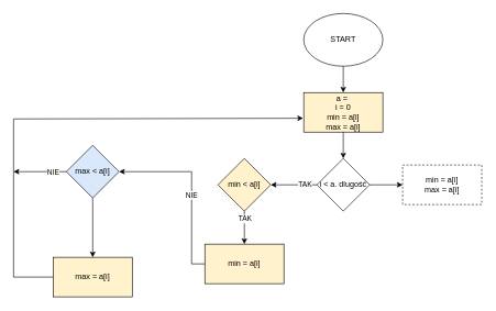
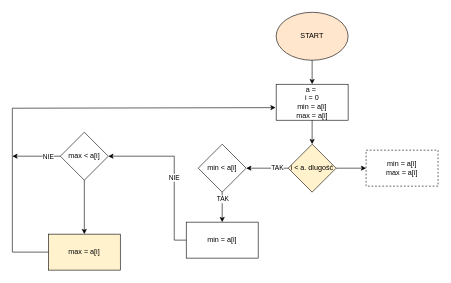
  <mxCell id="0" />
  <mxCell id="1" parent="0" />
- <mxCell id="2" value="START" style="ellipse;whiteSpace=wrap;html=1;" vertex="1" parent="1"><mxGeometry x="460" y="20" width="120" height="80" as="geometry" /></mxCell>
+ <mxCell id="2" value="START" style="ellipse;whiteSpace=wrap;html=1;fillColor=#ffe6cc;" vertex="1" parent="1"><mxGeometry x="460" y="20" width="120" height="80" as="geometry" /></mxCell>
  <mxCell id="3" value="" style="endArrow=classic;html=1;rounded=0;" edge="1" parent="1" target="4"><mxGeometry width="50" height="50" relative="1" as="geometry"><mxPoint x="520" y="100" as="sourcePoint" /><mxPoint x="520" y="170" as="targetPoint" /></mxGeometry></mxCell>
- <mxCell id="4" value="a =&amp;nbsp;&lt;br&gt;i = 0&lt;br&gt;min = a[i]&lt;br&gt;max = a[i]" style="rounded=0;whiteSpace=wrap;html=1;fillColor=#fff2cc;" vertex="1" parent="1"><mxGeometry x="460" y="140" width="120" height="60" as="geometry" /></mxCell>
+ <mxCell id="4" value="a =&amp;nbsp;&lt;br&gt;i = 0&lt;br&gt;min = a[i]&lt;br&gt;max = a[i]" style="rounded=0;whiteSpace=wrap;html=1;" vertex="1" parent="1"><mxGeometry x="460" y="140" width="120" height="60" as="geometry" /></mxCell>
  <mxCell id="5" value="" style="endArrow=classic;html=1;rounded=0;" edge="1" parent="1"><mxGeometry width="50" height="50" relative="1" as="geometry"><mxPoint x="520" y="200" as="sourcePoint" /><mxPoint x="520" y="240" as="targetPoint" /></mxGeometry></mxCell>
- <mxCell id="6" value="i &amp;lt; a. dlugość" style="rhombus;whiteSpace=wrap;html=1;" vertex="1" parent="1"><mxGeometry x="480" y="240" width="80" height="80" as="geometry" /></mxCell>
+ <mxCell id="6" value="i &amp;lt; a. dlugość" style="rhombus;whiteSpace=wrap;html=1;fillColor=#fff2cc;" vertex="1" parent="1"><mxGeometry x="480" y="240" width="80" height="80" as="geometry" /></mxCell>
  <mxCell id="7" value="" style="endArrow=classic;html=1;rounded=0;" edge="1" parent="1"><mxGeometry width="50" height="50" relative="1" as="geometry"><mxPoint x="480" y="280" as="sourcePoint" /><mxPoint x="410" y="280" as="targetPoint" /></mxGeometry></mxCell>
  <mxCell id="8" value="TAK" style="edgeLabel;html=1;align=center;verticalAlign=middle;resizable=0;points=[];" vertex="1" connectable="0" parent="7"><mxGeometry x="-0.467" y="-1" relative="1" as="geometry"><mxPoint as="offset" /></mxGeometry></mxCell>
- <mxCell id="9" value="min &amp;lt; a[i]" style="rhombus;whiteSpace=wrap;html=1;fillColor=#fff2cc;" vertex="1" parent="1"><mxGeometry x="330" y="240" width="80" height="80" as="geometry" /></mxCell>
+ <mxCell id="9" value="min &amp;lt; a[i]" style="rhombus;whiteSpace=wrap;html=1;" vertex="1" parent="1"><mxGeometry x="330" y="240" width="80" height="80" as="geometry" /></mxCell>
  <mxCell id="10" value="" style="endArrow=classic;html=1;rounded=0;" edge="1" parent="1" target="12"><mxGeometry width="50" height="50" relative="1" as="geometry"><mxPoint x="370" y="320" as="sourcePoint" /><mxPoint x="370" y="370" as="targetPoint" /></mxGeometry></mxCell>
  <mxCell id="11" value="TAK" style="edgeLabel;html=1;align=center;verticalAlign=middle;resizable=0;points=[];" vertex="1" connectable="0" parent="10"><mxGeometry x="-0.56" relative="1" as="geometry"><mxPoint as="offset" /></mxGeometry></mxCell>
- <mxCell id="12" value="min = a[i]" style="rounded=0;whiteSpace=wrap;html=1;fillColor=#fff2cc;" vertex="1" parent="1"><mxGeometry x="310" y="370" width="120" height="60" as="geometry" /></mxCell>
+ <mxCell id="12" value="min = a[i]" style="rounded=0;whiteSpace=wrap;html=1;" vertex="1" parent="1"><mxGeometry x="310" y="370" width="120" height="60" as="geometry" /></mxCell>
  <mxCell id="13" value="" style="endArrow=classic;html=1;rounded=0;" edge="1" parent="1" target="14"><mxGeometry width="50" height="50" relative="1" as="geometry"><mxPoint x="560" y="280" as="sourcePoint" /><mxPoint x="630" y="280" as="targetPoint" /><Array as="points" /></mxGeometry></mxCell>
  <mxCell id="14" value="min = a[i]&lt;br&gt;max = a[i]" style="rounded=0;whiteSpace=wrap;html=1;dashed=1;" vertex="1" parent="1"><mxGeometry x="610" y="250" width="120" height="60" as="geometry" /></mxCell>
  <mxCell id="15" value="max = a[i]" style="rounded=0;whiteSpace=wrap;html=1;fillColor=#fff2cc;" vertex="1" parent="1"><mxGeometry x="80" y="390" width="120" height="60" as="geometry" /></mxCell>
  <mxCell id="16" value="" style="endArrow=classic;html=1;rounded=0;" edge="1" parent="1"><mxGeometry width="50" height="50" relative="1" as="geometry"><mxPoint x="310" y="400" as="sourcePoint" /><mxPoint x="180" y="260" as="targetPoint" /><Array as="points"><mxPoint x="290" y="400" /><mxPoint x="290" y="260" /></Array></mxGeometry></mxCell>
  <mxCell id="17" value="NIE" style="edgeLabel;html=1;align=center;verticalAlign=middle;resizable=0;points=[];" vertex="1" connectable="0" parent="16"><mxGeometry x="-0.074" y="1" relative="1" as="geometry"><mxPoint as="offset" /></mxGeometry></mxCell>
- <mxCell id="18" value="max &amp;lt; a[i]" style="rhombus;whiteSpace=wrap;html=1;fillColor=#dae8fc;" vertex="1" parent="1"><mxGeometry x="100" y="220" width="80" height="80" as="geometry" /></mxCell>
+ <mxCell id="18" value="max &amp;lt; a[i]" style="rhombus;whiteSpace=wrap;html=1;" vertex="1" parent="1"><mxGeometry x="100" y="220" width="80" height="80" as="geometry" /></mxCell>
  <mxCell id="19" value="" style="endArrow=classic;html=1;rounded=0;entryX=0.5;entryY=0;entryDx=0;entryDy=0;" edge="1" parent="1" target="15"><mxGeometry width="50" height="50" relative="1" as="geometry"><mxPoint x="140" y="300" as="sourcePoint" /><mxPoint x="190" y="250" as="targetPoint" /></mxGeometry></mxCell>
  <mxCell id="20" value="" style="endArrow=classic;html=1;rounded=0;entryX=-0.008;entryY=0.65;entryDx=0;entryDy=0;entryPerimeter=0;" edge="1" parent="1" target="4"><mxGeometry width="50" height="50" relative="1" as="geometry"><mxPoint x="80" y="420" as="sourcePoint" /><mxPoint x="130" y="370" as="targetPoint" /><Array as="points"><mxPoint x="20" y="420" /><mxPoint x="20" y="180" /></Array></mxGeometry></mxCell>
  <mxCell id="21" value="" style="endArrow=classic;html=1;rounded=0;" edge="1" parent="1"><mxGeometry width="50" height="50" relative="1" as="geometry"><mxPoint x="100" y="260" as="sourcePoint" /><mxPoint x="20" y="260" as="targetPoint" /></mxGeometry></mxCell>
  <mxCell id="22" value="NIE" style="edgeLabel;html=1;align=center;verticalAlign=middle;resizable=0;points=[];" vertex="1" connectable="0" parent="21"><mxGeometry x="-0.475" y="1" relative="1" as="geometry"><mxPoint as="offset" /></mxGeometry></mxCell>
